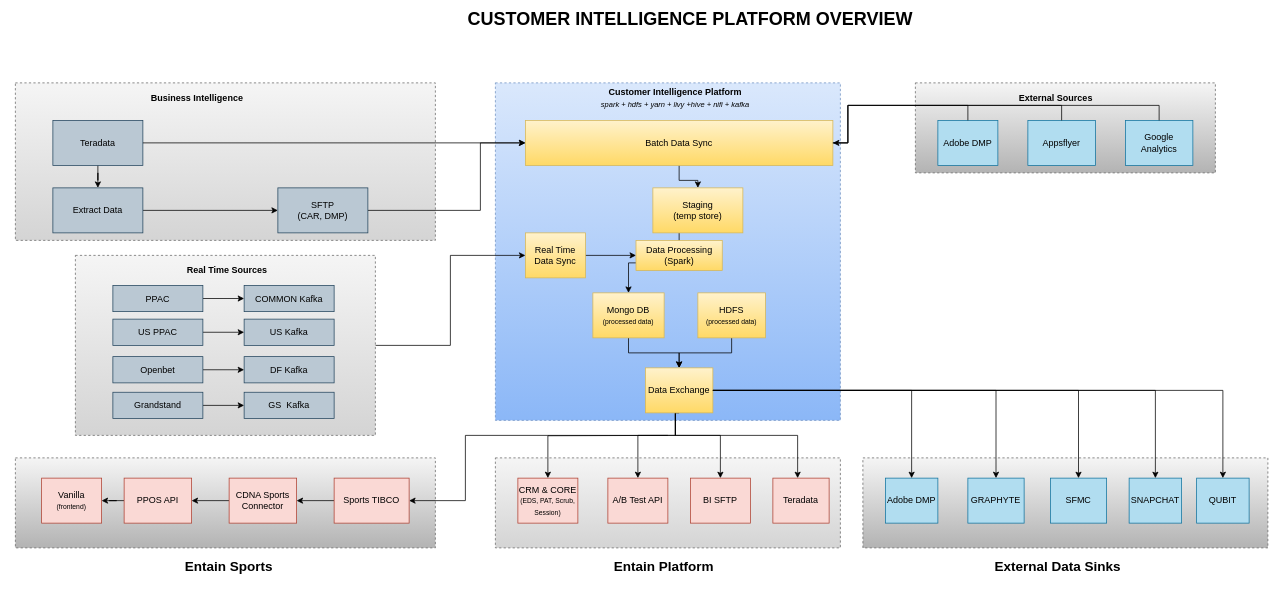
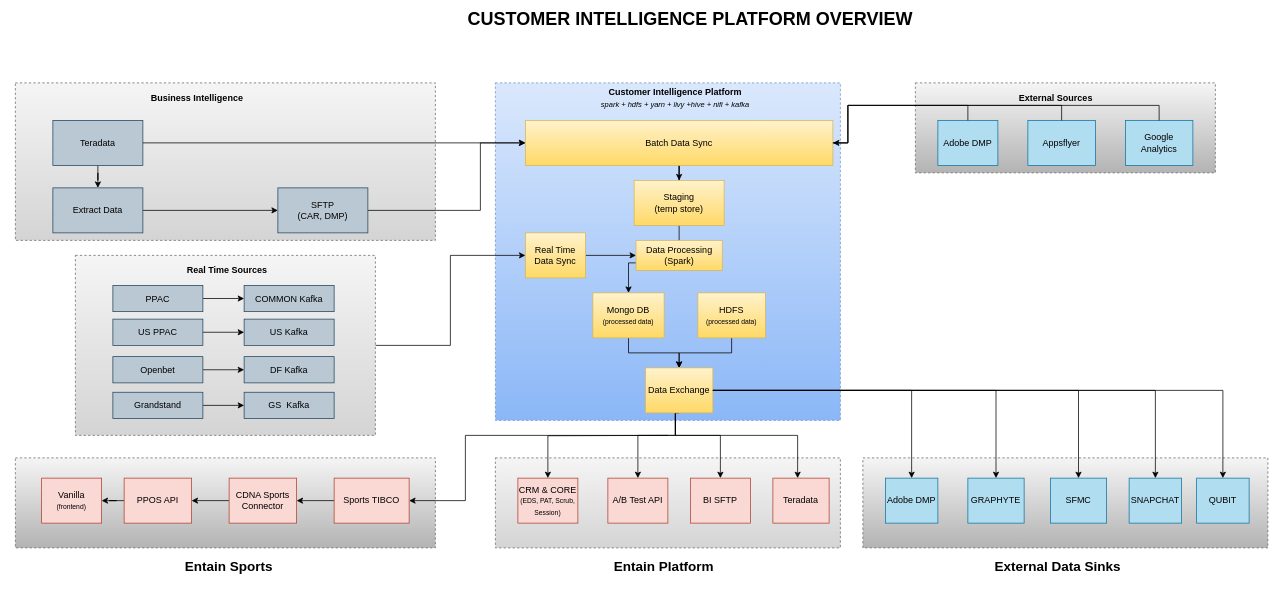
  <mxCell id="0" />
  <mxCell id="1" parent="0" />
  <mxCell id="2" value="" style="rounded=0;whiteSpace=wrap;html=1;dashed=1;fillColor=#dae8fc;strokeColor=#6c8ebf;gradientColor=#8BB7F7;" parent="1" vertex="1"><mxGeometry x="660" y="110" width="460" height="450" as="geometry" /></mxCell>
  <mxCell id="3" style="edgeStyle=orthogonalEdgeStyle;rounded=0;orthogonalLoop=1;jettySize=auto;html=1;" edge="1" parent="1" source="4" target="18"><mxGeometry relative="1" as="geometry" /></mxCell>
  <mxCell id="4" value="Batch Data Sync" style="rounded=0;whiteSpace=wrap;html=1;gradientColor=#ffd966;fillColor=#fff2cc;strokeColor=#d6b656;" parent="1" vertex="1"><mxGeometry x="700" y="160" width="410" height="60" as="geometry" /></mxCell>
  <mxCell id="5" style="edgeStyle=orthogonalEdgeStyle;rounded=0;orthogonalLoop=1;jettySize=auto;html=1;entryX=0.5;entryY=0;entryDx=0;entryDy=0;" edge="1" parent="1" source="6" target="35"><mxGeometry relative="1" as="geometry" /></mxCell>
  <mxCell id="6" value="Mongo DB&lt;br&gt;&lt;font style=&quot;font-size: 9px&quot;&gt;(processed data)&lt;/font&gt;" style="rounded=0;whiteSpace=wrap;html=1;gradientColor=#ffd966;fillColor=#fff2cc;strokeColor=#d6b656;" parent="1" vertex="1"><mxGeometry x="790" y="390" width="95" height="60" as="geometry" /></mxCell>
  <mxCell id="7" value="&lt;b&gt;Customer Intelligence Platform&lt;/b&gt;&lt;br&gt;&lt;i&gt;&lt;font style=&quot;font-size: 10px&quot;&gt;spark + hdfs + yarn + livy +hive + nifi + kafka&lt;/font&gt;&lt;/i&gt;" style="text;html=1;strokeColor=none;fillColor=none;align=center;verticalAlign=middle;whiteSpace=wrap;rounded=0;" parent="1" vertex="1"><mxGeometry x="790" y="120" width="220" height="20" as="geometry" /></mxCell>
  <mxCell id="8" value="" style="rounded=0;whiteSpace=wrap;html=1;dashed=1;fillColor=#f5f5f5;strokeColor=#666666;gradientColor=#b3b3b3;" parent="1" vertex="1"><mxGeometry x="20" y="610" width="560" height="120" as="geometry" /></mxCell>
  <mxCell id="9" style="edgeStyle=orthogonalEdgeStyle;rounded=0;orthogonalLoop=1;jettySize=auto;html=1;" parent="1" source="10" target="14" edge="1"><mxGeometry relative="1" as="geometry" /></mxCell>
  <mxCell id="10" value="CDNA Sports Connector" style="rounded=0;whiteSpace=wrap;html=1;fillColor=#fad9d5;strokeColor=#ae4132;" parent="1" vertex="1"><mxGeometry x="305" y="637" width="90" height="60" as="geometry" /></mxCell>
  <mxCell id="11" style="edgeStyle=orthogonalEdgeStyle;rounded=0;orthogonalLoop=1;jettySize=auto;html=1;entryX=1;entryY=0.5;entryDx=0;entryDy=0;" parent="1" source="12" target="10" edge="1"><mxGeometry relative="1" as="geometry" /></mxCell>
  <mxCell id="12" value="Sports TIBCO" style="rounded=0;whiteSpace=wrap;html=1;fillColor=#fad9d5;strokeColor=#ae4132;" parent="1" vertex="1"><mxGeometry x="445" y="637" width="100" height="60" as="geometry" /></mxCell>
  <mxCell id="13" style="edgeStyle=orthogonalEdgeStyle;rounded=0;orthogonalLoop=1;jettySize=auto;html=1;entryX=1;entryY=0.5;entryDx=0;entryDy=0;" edge="1" parent="1" source="14" target="37"><mxGeometry relative="1" as="geometry" /></mxCell>
  <mxCell id="14" value="PPOS API" style="rounded=0;whiteSpace=wrap;html=1;fillColor=#fad9d5;strokeColor=#ae4132;" parent="1" vertex="1"><mxGeometry x="165" y="637" width="90" height="60" as="geometry" /></mxCell>
  <mxCell id="15" value="" style="rounded=0;whiteSpace=wrap;html=1;dashed=1;fillColor=#f5f5f5;strokeColor=#666666;gradientColor=#D4D4D4;" parent="1" vertex="1"><mxGeometry x="660" y="610" width="460" height="120" as="geometry" /></mxCell>
  <mxCell id="16" value="CRM &amp;amp; CORE&lt;br&gt;&lt;font style=&quot;font-size: 9px&quot;&gt;(EDS, PAT, Scrub, Session)&lt;/font&gt;" style="rounded=0;whiteSpace=wrap;html=1;fillColor=#fad9d5;strokeColor=#ae4132;" parent="1" vertex="1"><mxGeometry x="690" y="637" width="80" height="60" as="geometry" /></mxCell>
  <mxCell id="17" style="edgeStyle=orthogonalEdgeStyle;rounded=0;orthogonalLoop=1;jettySize=auto;html=1;entryX=0.5;entryY=0;entryDx=0;entryDy=0;" edge="1" parent="1" source="18" target="6"><mxGeometry relative="1" as="geometry"><Array as="points"><mxPoint x="905" y="350" /><mxPoint x="838" y="350" /></Array></mxGeometry></mxCell>
- <mxCell id="18" value="Staging&lt;br&gt;(temp store)" style="rounded=0;whiteSpace=wrap;html=1;gradientColor=#ffd966;fillColor=#fff2cc;strokeColor=#d6b656;" parent="1" vertex="1"><mxGeometry x="870" y="250" width="120" height="60" as="geometry" /></mxCell>
+ <mxCell id="18" value="Staging&lt;br&gt;(temp store)" style="rounded=0;whiteSpace=wrap;html=1;gradientColor=#ffd966;fillColor=#fff2cc;strokeColor=#d6b656;" parent="1" vertex="1"><mxGeometry x="845" y="240" width="120" height="60" as="geometry" /></mxCell>
  <mxCell id="19" value="" style="rounded=0;whiteSpace=wrap;html=1;dashed=1;fillColor=#f5f5f5;strokeColor=#666666;gradientColor=#D4D4D4;" vertex="1" parent="1"><mxGeometry x="20" y="110" width="560" height="210" as="geometry" /></mxCell>
  <mxCell id="20" style="edgeStyle=orthogonalEdgeStyle;rounded=0;orthogonalLoop=1;jettySize=auto;html=1;" edge="1" parent="1" source="21" target="26"><mxGeometry relative="1" as="geometry" /></mxCell>
  <mxCell id="21" value="Teradata" style="rounded=0;whiteSpace=wrap;html=1;strokeColor=#23445d;fillColor=#bac8d3;" vertex="1" parent="1"><mxGeometry x="70" y="160" width="120" height="60" as="geometry" /></mxCell>
  <mxCell id="22" style="edgeStyle=orthogonalEdgeStyle;rounded=0;orthogonalLoop=1;jettySize=auto;html=1;entryX=0;entryY=0.5;entryDx=0;entryDy=0;" edge="1" parent="1" source="21" target="4"><mxGeometry relative="1" as="geometry"><mxPoint x="430" y="160" as="sourcePoint" /></mxGeometry></mxCell>
  <mxCell id="23" style="edgeStyle=orthogonalEdgeStyle;rounded=0;orthogonalLoop=1;jettySize=auto;html=1;entryX=0;entryY=0.5;entryDx=0;entryDy=0;" edge="1" parent="1" source="24" target="4"><mxGeometry relative="1" as="geometry"><Array as="points"><mxPoint x="640" y="280" /><mxPoint x="640" y="190" /></Array></mxGeometry></mxCell>
  <mxCell id="24" value="SFTP&lt;br&gt;(CAR, DMP)" style="rounded=0;whiteSpace=wrap;html=1;strokeColor=#23445d;fillColor=#bac8d3;" vertex="1" parent="1"><mxGeometry x="370" y="250" width="120" height="60" as="geometry" /></mxCell>
  <mxCell id="25" style="edgeStyle=orthogonalEdgeStyle;rounded=0;orthogonalLoop=1;jettySize=auto;html=1;entryX=0;entryY=0.5;entryDx=0;entryDy=0;" edge="1" parent="1" source="26" target="24"><mxGeometry relative="1" as="geometry" /></mxCell>
  <mxCell id="26" value="Extract Data" style="rounded=0;whiteSpace=wrap;html=1;strokeColor=#23445d;fillColor=#bac8d3;" vertex="1" parent="1"><mxGeometry x="70" y="250" width="120" height="60" as="geometry" /></mxCell>
  <mxCell id="27" style="edgeStyle=orthogonalEdgeStyle;rounded=0;orthogonalLoop=1;jettySize=auto;html=1;entryX=0.5;entryY=0;entryDx=0;entryDy=0;" edge="1" parent="1" source="28" target="35"><mxGeometry relative="1" as="geometry" /></mxCell>
  <mxCell id="28" value="HDFS&lt;br&gt;&lt;span style=&quot;font-size: 9px&quot;&gt;(processed data)&lt;/span&gt;" style="rounded=0;whiteSpace=wrap;html=1;gradientColor=#ffd966;fillColor=#fff2cc;strokeColor=#d6b656;" vertex="1" parent="1"><mxGeometry x="930" y="390" width="90" height="60" as="geometry" /></mxCell>
  <mxCell id="29" value="Data Processing&lt;br&gt;(Spark)" style="rounded=0;whiteSpace=wrap;html=1;gradientColor=#ffd966;fillColor=#fff2cc;strokeColor=#d6b656;" vertex="1" parent="1"><mxGeometry x="847.5" y="320" width="115" height="40" as="geometry" /></mxCell>
  <mxCell id="30" style="edgeStyle=orthogonalEdgeStyle;rounded=0;orthogonalLoop=1;jettySize=auto;html=1;entryX=1;entryY=0.5;entryDx=0;entryDy=0;exitX=0.5;exitY=1;exitDx=0;exitDy=0;" edge="1" parent="1" source="35" target="12"><mxGeometry relative="1" as="geometry"><Array as="points"><mxPoint x="900" y="580" /><mxPoint x="620" y="580" /><mxPoint x="620" y="667" /></Array></mxGeometry></mxCell>
  <mxCell id="31" style="edgeStyle=orthogonalEdgeStyle;rounded=0;orthogonalLoop=1;jettySize=auto;html=1;startArrow=none;startFill=0;endArrow=classic;endFill=1;" edge="1" parent="1" source="35" target="78"><mxGeometry relative="1" as="geometry"><Array as="points"><mxPoint x="900" y="580" /><mxPoint x="1063" y="580" /></Array></mxGeometry></mxCell>
  <mxCell id="32" style="edgeStyle=orthogonalEdgeStyle;rounded=0;orthogonalLoop=1;jettySize=auto;html=1;startArrow=none;startFill=0;endArrow=classic;endFill=1;" edge="1" parent="1" target="16"><mxGeometry relative="1" as="geometry"><mxPoint x="890" y="580" as="sourcePoint" /></mxGeometry></mxCell>
  <mxCell id="33" style="edgeStyle=orthogonalEdgeStyle;rounded=0;orthogonalLoop=1;jettySize=auto;html=1;startArrow=none;startFill=0;endArrow=classic;endFill=1;" edge="1" parent="1" source="35" target="79"><mxGeometry relative="1" as="geometry"><Array as="points"><mxPoint x="900" y="580" /><mxPoint x="960" y="580" /></Array></mxGeometry></mxCell>
  <mxCell id="34" style="edgeStyle=orthogonalEdgeStyle;rounded=0;orthogonalLoop=1;jettySize=auto;html=1;entryX=0.5;entryY=0;entryDx=0;entryDy=0;startArrow=none;startFill=0;endArrow=classic;endFill=1;" edge="1" parent="1" source="35" target="80"><mxGeometry relative="1" as="geometry"><Array as="points"><mxPoint x="900" y="580" /><mxPoint x="850" y="580" /></Array></mxGeometry></mxCell>
  <mxCell id="35" value="Data Exchange" style="rounded=0;whiteSpace=wrap;html=1;gradientColor=#ffd966;fillColor=#fff2cc;strokeColor=#d6b656;" vertex="1" parent="1"><mxGeometry x="860" y="490" width="90" height="60" as="geometry" /></mxCell>
  <mxCell id="36" value="&lt;b&gt;&lt;font style=&quot;font-size: 18px&quot;&gt;Entain Sports&lt;/font&gt;&lt;/b&gt;" style="text;html=1;strokeColor=none;fillColor=none;align=center;verticalAlign=middle;whiteSpace=wrap;rounded=0;" vertex="1" parent="1"><mxGeometry x="210" y="740" width="190" height="30" as="geometry" /></mxCell>
  <mxCell id="37" value="Vanilla&lt;br&gt;&lt;font style=&quot;font-size: 9px&quot;&gt;(frontend)&lt;/font&gt;" style="rounded=0;whiteSpace=wrap;html=1;fillColor=#fad9d5;strokeColor=#ae4132;" vertex="1" parent="1"><mxGeometry x="55" y="637" width="80" height="60" as="geometry" /></mxCell>
  <mxCell id="38" value="&lt;b&gt;&lt;font style=&quot;font-size: 18px&quot;&gt;Entain Platform&lt;/font&gt;&lt;/b&gt;" style="text;html=1;strokeColor=none;fillColor=none;align=center;verticalAlign=middle;whiteSpace=wrap;rounded=0;" vertex="1" parent="1"><mxGeometry x="790" y="740" width="190" height="30" as="geometry" /></mxCell>
  <mxCell id="39" value="" style="rounded=0;whiteSpace=wrap;html=1;dashed=1;fillColor=#f5f5f5;strokeColor=#666666;gradientColor=#b3b3b3;" vertex="1" parent="1"><mxGeometry x="1150" y="610" width="540" height="120" as="geometry" /></mxCell>
  <mxCell id="40" value="GRAPHYTE" style="rounded=0;whiteSpace=wrap;html=1;fillColor=#b1ddf0;strokeColor=#10739e;" vertex="1" parent="1"><mxGeometry x="1290" y="637" width="75" height="60" as="geometry" /></mxCell>
  <mxCell id="41" value="Adobe DMP" style="rounded=0;whiteSpace=wrap;html=1;fillColor=#b1ddf0;strokeColor=#10739e;" vertex="1" parent="1"><mxGeometry x="1180" y="637" width="70" height="60" as="geometry" /></mxCell>
  <mxCell id="42" style="edgeStyle=orthogonalEdgeStyle;rounded=0;orthogonalLoop=1;jettySize=auto;html=1;entryX=0.5;entryY=0;entryDx=0;entryDy=0;" edge="1" parent="1" source="35" target="41"><mxGeometry relative="1" as="geometry" /></mxCell>
  <mxCell id="43" style="edgeStyle=orthogonalEdgeStyle;rounded=0;orthogonalLoop=1;jettySize=auto;html=1;" edge="1" parent="1" source="35" target="40"><mxGeometry relative="1" as="geometry" /></mxCell>
  <mxCell id="44" value="SFMC" style="rounded=0;whiteSpace=wrap;html=1;fillColor=#b1ddf0;strokeColor=#10739e;" vertex="1" parent="1"><mxGeometry x="1400" y="637" width="75" height="60" as="geometry" /></mxCell>
  <mxCell id="45" style="edgeStyle=orthogonalEdgeStyle;rounded=0;orthogonalLoop=1;jettySize=auto;html=1;" edge="1" parent="1" source="46" target="48"><mxGeometry relative="1" as="geometry" /></mxCell>
  <mxCell id="46" value="" style="rounded=0;whiteSpace=wrap;html=1;dashed=1;fillColor=#f5f5f5;strokeColor=#666666;gradientColor=#D4D4D4;" vertex="1" parent="1"><mxGeometry x="100" y="340" width="400" height="240" as="geometry" /></mxCell>
  <mxCell id="47" style="edgeStyle=orthogonalEdgeStyle;rounded=0;orthogonalLoop=1;jettySize=auto;html=1;" edge="1" parent="1" source="48" target="29"><mxGeometry relative="1" as="geometry" /></mxCell>
  <mxCell id="48" value="Real Time Data Sync" style="rounded=0;whiteSpace=wrap;html=1;gradientColor=#ffd966;fillColor=#fff2cc;strokeColor=#d6b656;" vertex="1" parent="1"><mxGeometry x="700" y="310" width="80" height="60" as="geometry" /></mxCell>
  <mxCell id="49" value="US Kafka" style="rounded=0;whiteSpace=wrap;html=1;fillColor=#bac8d3;strokeColor=#23445d;" vertex="1" parent="1"><mxGeometry x="325" y="425" width="120" height="35" as="geometry" /></mxCell>
  <mxCell id="50" value="DF Kafka" style="rounded=0;whiteSpace=wrap;html=1;fillColor=#bac8d3;strokeColor=#23445d;" vertex="1" parent="1"><mxGeometry x="325" y="475" width="120" height="35" as="geometry" /></mxCell>
  <mxCell id="51" value="GS&amp;nbsp; Kafka" style="rounded=0;whiteSpace=wrap;html=1;fillColor=#bac8d3;strokeColor=#23445d;" vertex="1" parent="1"><mxGeometry x="325" y="522.5" width="120" height="35" as="geometry" /></mxCell>
  <mxCell id="52" value="" style="rounded=0;whiteSpace=wrap;html=1;dashed=1;fillColor=#f5f5f5;strokeColor=#666666;gradientColor=#b3b3b3;" vertex="1" parent="1"><mxGeometry x="1220" y="110" width="400" height="120" as="geometry" /></mxCell>
  <mxCell id="53" value="Appsflyer" style="rounded=0;whiteSpace=wrap;html=1;fillColor=#b1ddf0;strokeColor=#10739e;" vertex="1" parent="1"><mxGeometry x="1370" y="160" width="90" height="60" as="geometry" /></mxCell>
  <mxCell id="54" value="Adobe DMP" style="rounded=0;whiteSpace=wrap;html=1;fillColor=#b1ddf0;strokeColor=#10739e;" vertex="1" parent="1"><mxGeometry x="1250" y="160" width="80" height="60" as="geometry" /></mxCell>
  <mxCell id="55" value="Google Analytics" style="rounded=0;whiteSpace=wrap;html=1;fillColor=#b1ddf0;strokeColor=#10739e;" vertex="1" parent="1"><mxGeometry x="1500" y="160" width="90" height="60" as="geometry" /></mxCell>
  <mxCell id="56" style="edgeStyle=orthogonalEdgeStyle;rounded=0;orthogonalLoop=1;jettySize=auto;html=1;" edge="1" parent="1" source="35" target="44"><mxGeometry relative="1" as="geometry" /></mxCell>
  <mxCell id="57" value="SNAPCHAT" style="rounded=0;whiteSpace=wrap;html=1;fillColor=#b1ddf0;strokeColor=#10739e;" vertex="1" parent="1"><mxGeometry x="1505" y="637" width="70" height="60" as="geometry" /></mxCell>
  <mxCell id="58" style="edgeStyle=orthogonalEdgeStyle;rounded=0;orthogonalLoop=1;jettySize=auto;html=1;" edge="1" parent="1" source="35" target="57"><mxGeometry relative="1" as="geometry" /></mxCell>
  <mxCell id="59" value="COMMON Kafka" style="rounded=0;whiteSpace=wrap;html=1;fillColor=#bac8d3;strokeColor=#23445d;" vertex="1" parent="1"><mxGeometry x="325" y="380" width="120" height="35" as="geometry" /></mxCell>
  <mxCell id="60" style="edgeStyle=orthogonalEdgeStyle;rounded=0;orthogonalLoop=1;jettySize=auto;html=1;entryX=0;entryY=0.5;entryDx=0;entryDy=0;" edge="1" parent="1" source="61" target="59"><mxGeometry relative="1" as="geometry" /></mxCell>
  <mxCell id="61" value="PPAC" style="rounded=0;whiteSpace=wrap;html=1;fillColor=#bac8d3;strokeColor=#23445d;" vertex="1" parent="1"><mxGeometry x="150" y="380" width="120" height="35" as="geometry" /></mxCell>
  <mxCell id="62" style="edgeStyle=orthogonalEdgeStyle;rounded=0;orthogonalLoop=1;jettySize=auto;html=1;" edge="1" parent="1" source="63" target="49"><mxGeometry relative="1" as="geometry" /></mxCell>
  <mxCell id="63" value="US PPAC" style="rounded=0;whiteSpace=wrap;html=1;fillColor=#bac8d3;strokeColor=#23445d;" vertex="1" parent="1"><mxGeometry x="150" y="425" width="120" height="35" as="geometry" /></mxCell>
  <mxCell id="64" style="edgeStyle=orthogonalEdgeStyle;rounded=0;orthogonalLoop=1;jettySize=auto;html=1;" edge="1" parent="1" source="65" target="50"><mxGeometry relative="1" as="geometry" /></mxCell>
  <mxCell id="65" value="Openbet" style="rounded=0;whiteSpace=wrap;html=1;fillColor=#bac8d3;strokeColor=#23445d;" vertex="1" parent="1"><mxGeometry x="150" y="475" width="120" height="35" as="geometry" /></mxCell>
  <mxCell id="66" style="edgeStyle=orthogonalEdgeStyle;rounded=0;orthogonalLoop=1;jettySize=auto;html=1;" edge="1" parent="1" source="67" target="51"><mxGeometry relative="1" as="geometry" /></mxCell>
  <mxCell id="67" value="Grandstand" style="rounded=0;whiteSpace=wrap;html=1;fillColor=#bac8d3;strokeColor=#23445d;" vertex="1" parent="1"><mxGeometry x="150" y="522.5" width="120" height="35" as="geometry" /></mxCell>
  <mxCell id="68" value="&lt;b&gt;External Sources&lt;/b&gt;" style="text;html=1;strokeColor=none;fillColor=none;align=center;verticalAlign=middle;whiteSpace=wrap;rounded=0;" vertex="1" parent="1"><mxGeometry x="1310" y="120" width="195" height="20" as="geometry" /></mxCell>
  <mxCell id="69" value="&lt;b&gt;&lt;font style=&quot;font-size: 18px&quot;&gt;External Data Sinks&lt;/font&gt;&lt;/b&gt;" style="text;html=1;strokeColor=none;fillColor=none;align=center;verticalAlign=middle;whiteSpace=wrap;rounded=0;" vertex="1" parent="1"><mxGeometry x="1315" y="740" width="190" height="30" as="geometry" /></mxCell>
  <mxCell id="70" style="edgeStyle=orthogonalEdgeStyle;rounded=0;orthogonalLoop=1;jettySize=auto;html=1;entryX=0.5;entryY=0;entryDx=0;entryDy=0;endArrow=none;endFill=0;" edge="1" parent="1" source="4" target="55"><mxGeometry relative="1" as="geometry"><Array as="points"><mxPoint x="1130" y="190" /><mxPoint x="1130" y="140" /><mxPoint x="1545" y="140" /></Array></mxGeometry></mxCell>
  <mxCell id="71" style="edgeStyle=orthogonalEdgeStyle;rounded=0;orthogonalLoop=1;jettySize=auto;html=1;entryX=0.5;entryY=0;entryDx=0;entryDy=0;endArrow=none;endFill=0;" edge="1" parent="1" source="4" target="53"><mxGeometry relative="1" as="geometry"><Array as="points"><mxPoint x="1130" y="190" /><mxPoint x="1130" y="140" /><mxPoint x="1415" y="140" /></Array></mxGeometry></mxCell>
  <mxCell id="72" style="edgeStyle=orthogonalEdgeStyle;rounded=0;orthogonalLoop=1;jettySize=auto;html=1;entryX=0.5;entryY=0;entryDx=0;entryDy=0;startArrow=classic;startFill=1;endArrow=none;endFill=0;" edge="1" parent="1" source="4" target="54"><mxGeometry relative="1" as="geometry"><Array as="points"><mxPoint x="1130" y="190" /><mxPoint x="1130" y="140" /><mxPoint x="1290" y="140" /></Array></mxGeometry></mxCell>
  <mxCell id="73" value="QUBIT" style="rounded=0;whiteSpace=wrap;html=1;fillColor=#b1ddf0;strokeColor=#10739e;" vertex="1" parent="1"><mxGeometry x="1595" y="637" width="70" height="60" as="geometry" /></mxCell>
  <mxCell id="74" style="edgeStyle=orthogonalEdgeStyle;rounded=0;orthogonalLoop=1;jettySize=auto;html=1;entryX=0.5;entryY=0;entryDx=0;entryDy=0;startArrow=none;startFill=0;endArrow=classic;endFill=1;" edge="1" parent="1" source="35" target="73"><mxGeometry relative="1" as="geometry" /></mxCell>
  <mxCell id="75" value="&lt;b&gt;Business Intelligence&lt;/b&gt;" style="text;html=1;strokeColor=none;fillColor=none;align=center;verticalAlign=middle;whiteSpace=wrap;rounded=0;" vertex="1" parent="1"><mxGeometry x="165" y="120" width="195" height="20" as="geometry" /></mxCell>
  <mxCell id="76" value="&lt;b&gt;Real Time Sources&lt;/b&gt;" style="text;html=1;strokeColor=none;fillColor=none;align=center;verticalAlign=middle;whiteSpace=wrap;rounded=0;" vertex="1" parent="1"><mxGeometry x="205" y="350" width="195" height="20" as="geometry" /></mxCell>
  <mxCell id="77" value="&lt;b&gt;&lt;font style=&quot;font-size: 24px&quot;&gt;CUSTOMER INTELLIGENCE PLATFORM OVERVIEW&lt;/font&gt;&lt;/b&gt;" style="text;html=1;strokeColor=none;fillColor=none;align=center;verticalAlign=middle;whiteSpace=wrap;rounded=0;" vertex="1" parent="1"><mxGeometry x="590" y="20" width="660" height="10" as="geometry" /></mxCell>
  <mxCell id="78" value="Teradata" style="rounded=0;whiteSpace=wrap;html=1;fillColor=#fad9d5;strokeColor=#ae4132;" vertex="1" parent="1"><mxGeometry x="1030" y="637" width="75" height="60" as="geometry" /></mxCell>
  <mxCell id="79" value="BI SFTP" style="rounded=0;whiteSpace=wrap;html=1;fillColor=#fad9d5;strokeColor=#ae4132;" vertex="1" parent="1"><mxGeometry x="920" y="637" width="80" height="60" as="geometry" /></mxCell>
  <mxCell id="80" value="A/B Test API" style="rounded=0;whiteSpace=wrap;html=1;fillColor=#fad9d5;strokeColor=#ae4132;" vertex="1" parent="1"><mxGeometry x="810" y="637" width="80" height="60" as="geometry" /></mxCell>
